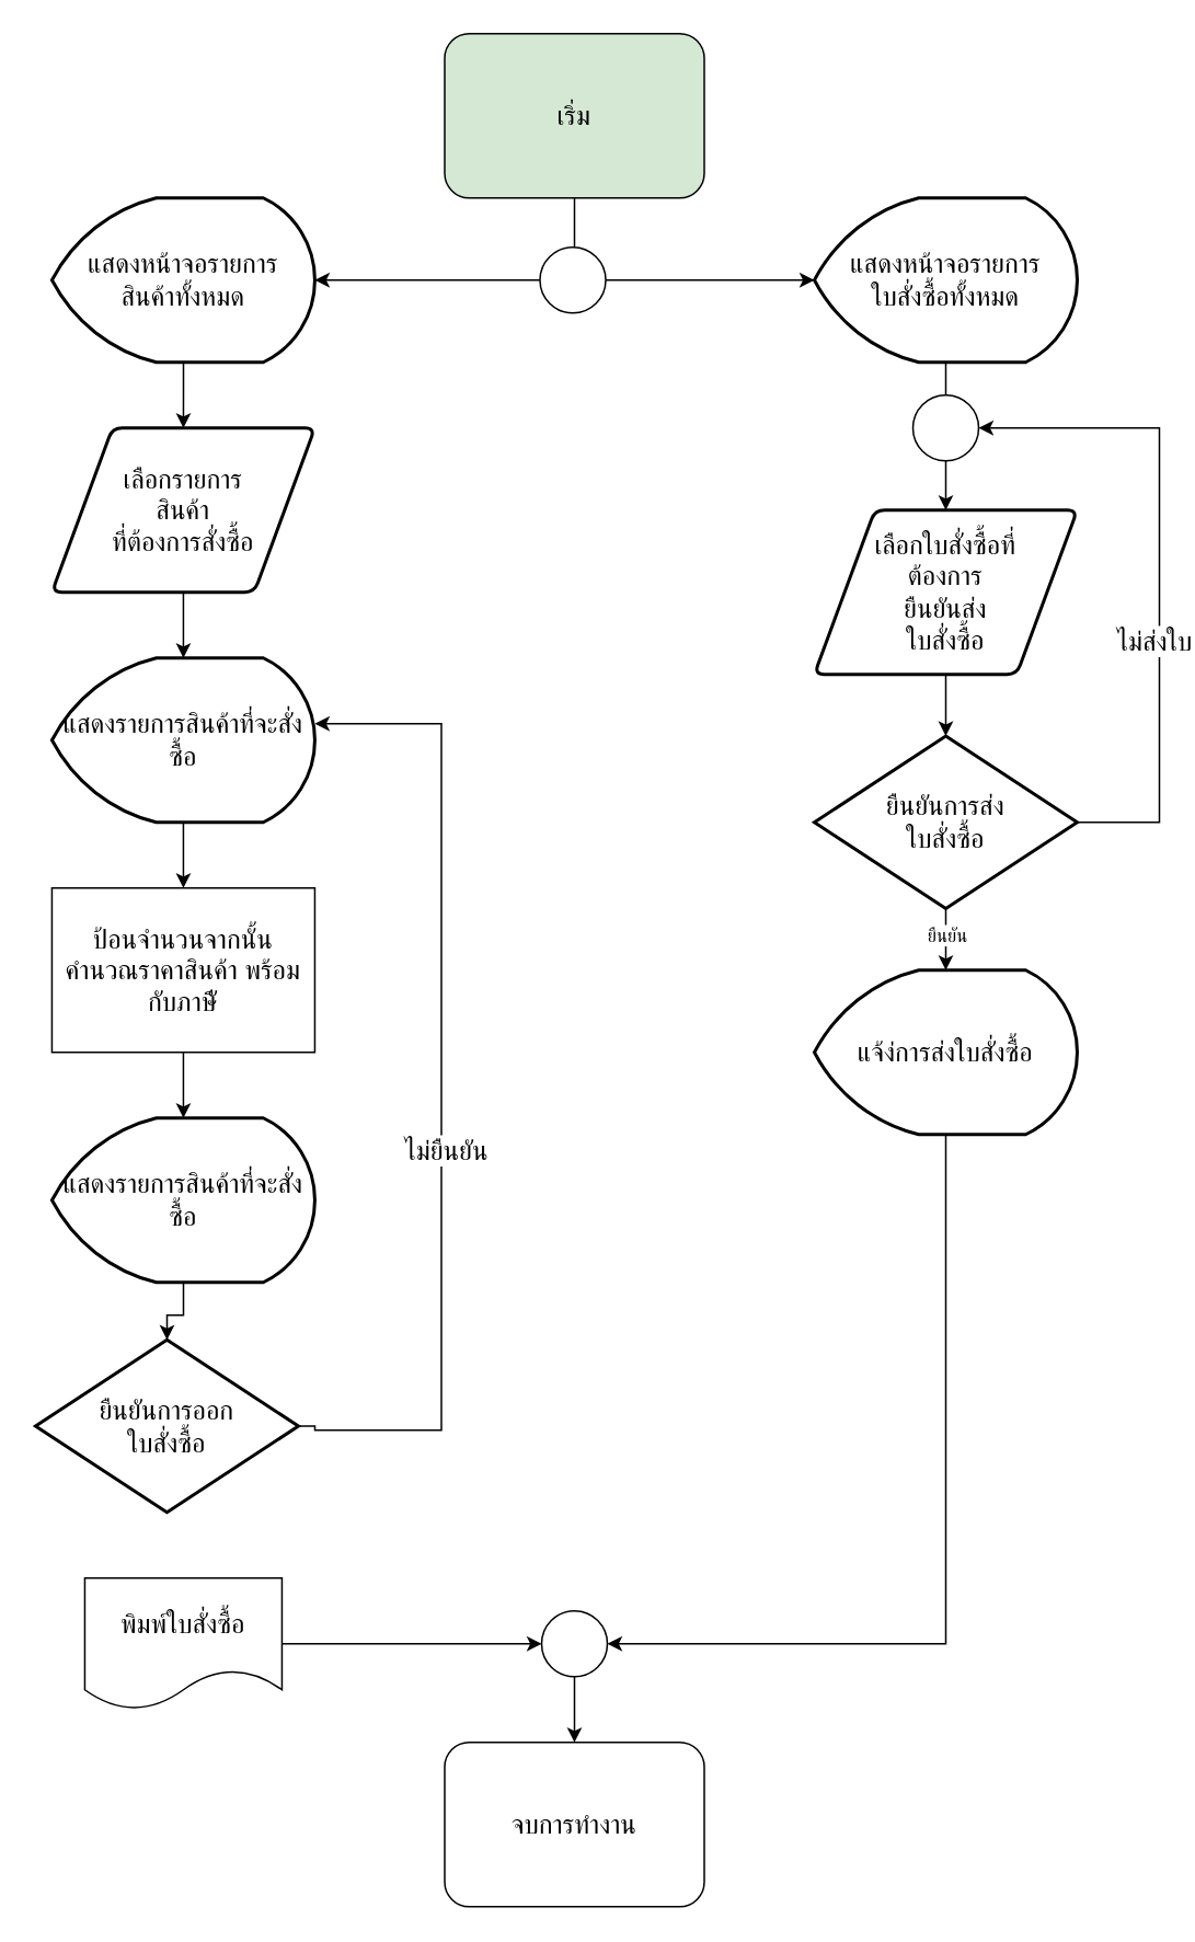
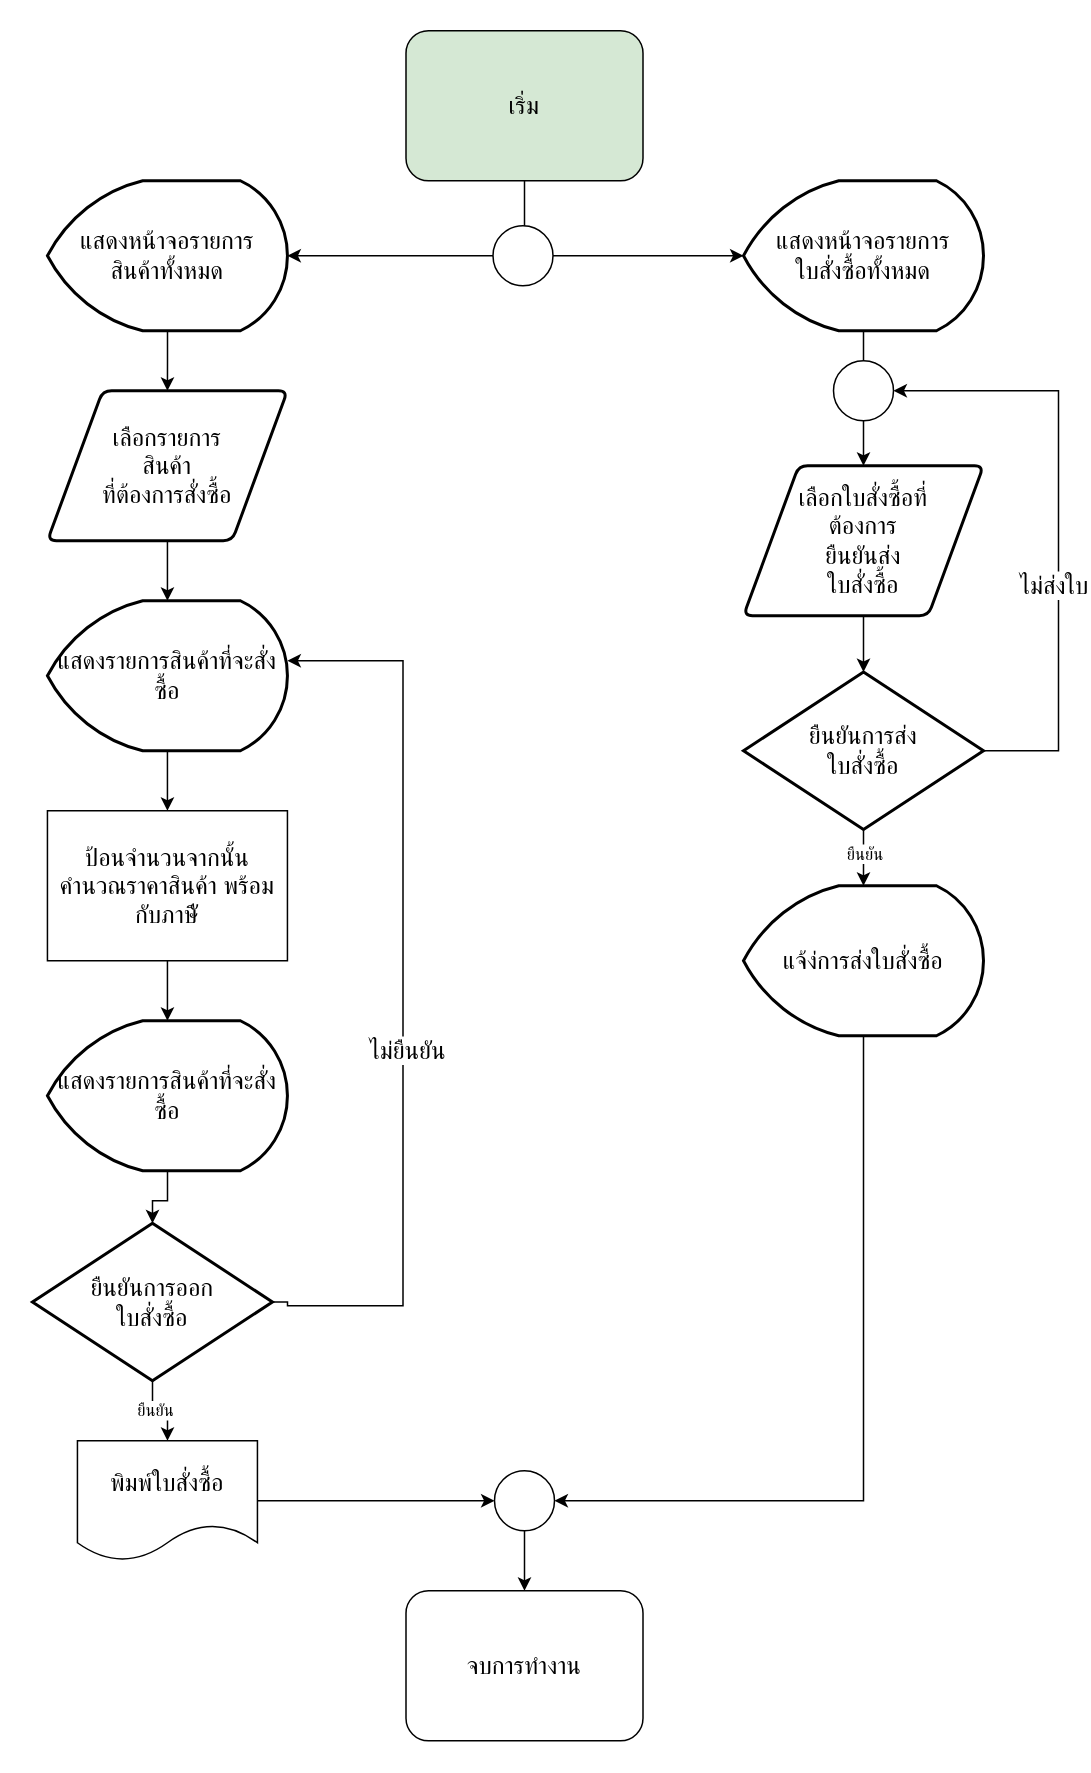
  <mxCell id="0" />
  <mxCell id="1" parent="0" />
  <mxCell id="2" value="" style="edgeStyle=orthogonalEdgeStyle;rounded=0;orthogonalLoop=1;jettySize=auto;html=1;fontSize=16;" parent="1" source="3" edge="1"><mxGeometry relative="1" as="geometry"><mxPoint x="349" y="170" as="targetPoint" /></mxGeometry></mxCell>
  <mxCell id="3" value="เริ่ม" style="rounded=1;whiteSpace=wrap;html=1;fontSize=16;glass=0;strokeWidth=1;shadow=0;fillColor=#d5e8d4;" parent="1" vertex="1"><mxGeometry x="270" y="20" width="158" height="100" as="geometry" /></mxCell>
  <mxCell id="4" value="" style="edgeStyle=orthogonalEdgeStyle;rounded=0;orthogonalLoop=1;jettySize=auto;html=1;fontSize=16;" parent="1" source="6" target="8" edge="1"><mxGeometry relative="1" as="geometry" /></mxCell>
  <mxCell id="5" value="" style="edgeStyle=orthogonalEdgeStyle;rounded=0;orthogonalLoop=1;jettySize=auto;html=1;fontSize=16;" parent="1" source="6" target="26" edge="1"><mxGeometry relative="1" as="geometry" /></mxCell>
  <mxCell id="6" value="" style="ellipse;whiteSpace=wrap;html=1;aspect=fixed;fontSize=16;" parent="1" vertex="1"><mxGeometry x="328" y="150" width="40" height="40" as="geometry" /></mxCell>
  <mxCell id="7" value="" style="edgeStyle=orthogonalEdgeStyle;rounded=0;orthogonalLoop=1;jettySize=auto;html=1;fontSize=16;" parent="1" source="8" edge="1"><mxGeometry relative="1" as="geometry"><mxPoint x="110.96" y="260" as="targetPoint" /></mxGeometry></mxCell>
  <mxCell id="8" value="แสดงหน้าจอรายการ&lt;br style=&quot;font-size: 16px;&quot;&gt;สินค้าทั้งหมด" style="strokeWidth=2;html=1;shape=mxgraph.flowchart.display;whiteSpace=wrap;fontSize=16;" parent="1" vertex="1"><mxGeometry x="30.96" y="120" width="160" height="100" as="geometry" /></mxCell>
  <mxCell id="9" value="" style="edgeStyle=orthogonalEdgeStyle;rounded=0;orthogonalLoop=1;jettySize=auto;html=1;fontSize=16;" parent="1" source="10" target="12" edge="1"><mxGeometry relative="1" as="geometry" /></mxCell>
  <mxCell id="10" value="เลือกรายการ&lt;br style=&quot;font-size: 16px;&quot;&gt;สินค้า&lt;br style=&quot;font-size: 16px;&quot;&gt;ที่ต้องการสั่งซื้อ" style="shape=parallelogram;html=1;strokeWidth=2;perimeter=parallelogramPerimeter;whiteSpace=wrap;rounded=1;arcSize=12;size=0.23;fontSize=16;" parent="1" vertex="1"><mxGeometry x="30.96" y="260" width="160" height="100" as="geometry" /></mxCell>
  <mxCell id="11" value="" style="edgeStyle=orthogonalEdgeStyle;rounded=0;orthogonalLoop=1;jettySize=auto;html=1;fontSize=16;" parent="1" source="12" target="14" edge="1"><mxGeometry relative="1" as="geometry" /></mxCell>
  <mxCell id="12" value="แสดงรายการสินค้าที่จะสั่งซื้อ" style="strokeWidth=2;html=1;shape=mxgraph.flowchart.display;whiteSpace=wrap;fontSize=16;" parent="1" vertex="1"><mxGeometry x="30.96" y="400" width="160" height="100" as="geometry" /></mxCell>
  <mxCell id="13" value="" style="edgeStyle=orthogonalEdgeStyle;rounded=0;orthogonalLoop=1;jettySize=auto;html=1;fontSize=16;" parent="1" source="14" target="18" edge="1"><mxGeometry relative="1" as="geometry" /></mxCell>
  <mxCell id="14" value="ป้อนจำนวนจากนั้น&lt;br style=&quot;font-size: 16px;&quot;&gt;คำนวณราคาสินค้า พร้อมกับภาษัี&lt;br style=&quot;font-size: 16px;&quot;&gt;" style="rounded=0;whiteSpace=wrap;html=1;fontSize=16;" parent="1" vertex="1"><mxGeometry x="30.96" y="540" width="160" height="100" as="geometry" /></mxCell>
  <mxCell id="15" value="" style="edgeStyle=orthogonalEdgeStyle;rounded=0;orthogonalLoop=1;jettySize=auto;html=1;fontSize=16;" parent="1" source="18" target="21" edge="1"><mxGeometry relative="1" as="geometry" /></mxCell>
  <mxCell id="16" style="edgeStyle=orthogonalEdgeStyle;rounded=0;orthogonalLoop=1;jettySize=auto;html=1;exitX=1;exitY=0.5;exitDx=0;exitDy=0;exitPerimeter=0;entryX=1;entryY=0.4;entryDx=0;entryDy=0;entryPerimeter=0;fontSize=16;" parent="1" source="21" target="12" edge="1"><mxGeometry relative="1" as="geometry"><Array as="points"><mxPoint x="190.96" y="870" /><mxPoint x="267.96" y="870" /><mxPoint x="267.96" y="440" /></Array></mxGeometry></mxCell>
  <mxCell id="17" value="ไม่ยืนยัน" style="edgeLabel;html=1;align=center;verticalAlign=middle;resizable=0;points=[];fontSize=16;" parent="16" vertex="1" connectable="0"><mxGeometry x="-0.128" y="-2" relative="1" as="geometry"><mxPoint as="offset" /></mxGeometry></mxCell>
  <mxCell id="18" value="แสดงรายการสินค้าที่จะสั่งซื้อ" style="strokeWidth=2;html=1;shape=mxgraph.flowchart.display;whiteSpace=wrap;fontSize=16;" parent="1" vertex="1"><mxGeometry x="30.96" y="680" width="160" height="100" as="geometry" /></mxCell>
+ <mxCell id="19" value="" style="edgeStyle=orthogonalEdgeStyle;rounded=0;orthogonalLoop=1;jettySize=auto;html=1;fontSize=16;" parent="1" source="21" target="23" edge="1"><mxGeometry relative="1" as="geometry" /></mxCell>
+ <mxCell id="20" value="ยืนยัน" style="edgeLabel;html=1;align=center;verticalAlign=middle;resizable=0;points=[];" vertex="1" connectable="0" parent="19"><mxGeometry x="-0.252" y="1" relative="1" as="geometry"><mxPoint as="offset" /></mxGeometry></mxCell>
  <mxCell id="21" value="ยืนยันการออก&lt;br style=&quot;font-size: 16px;&quot;&gt;ใบสั่งซื้อ" style="strokeWidth=2;html=1;shape=mxgraph.flowchart.decision;whiteSpace=wrap;rounded=0;fontSize=16;" parent="1" vertex="1"><mxGeometry x="20.96" y="815" width="160" height="105" as="geometry" /></mxCell>
  <mxCell id="22" value="" style="edgeStyle=orthogonalEdgeStyle;rounded=0;orthogonalLoop=1;jettySize=auto;html=1;fontSize=16;" parent="1" source="23" target="39" edge="1"><mxGeometry relative="1" as="geometry" /></mxCell>
  <mxCell id="23" value="พิมพ์ใบสั่งซื้อ" style="shape=document;whiteSpace=wrap;html=1;boundedLbl=1;fontSize=16;" parent="1" vertex="1"><mxGeometry x="50.96" y="960" width="120" height="80" as="geometry" /></mxCell>
  <mxCell id="24" value="จบการทำงาน" style="rounded=1;whiteSpace=wrap;html=1;fontSize=16;glass=0;strokeWidth=1;shadow=0;" parent="1" vertex="1"><mxGeometry x="270" y="1060" width="158" height="100" as="geometry" /></mxCell>
  <mxCell id="25" value="" style="edgeStyle=orthogonalEdgeStyle;rounded=0;orthogonalLoop=1;jettySize=auto;html=1;fontSize=16;startArrow=none;" parent="1" source="35" target="28" edge="1"><mxGeometry relative="1" as="geometry" /></mxCell>
  <mxCell id="26" value="แสดงหน้าจอรายการ&lt;br style=&quot;font-size: 16px;&quot;&gt;ใบสั่งซื้อทั้งหมด" style="strokeWidth=2;html=1;shape=mxgraph.flowchart.display;whiteSpace=wrap;fontSize=16;" parent="1" vertex="1"><mxGeometry x="495" y="120" width="160" height="100" as="geometry" /></mxCell>
  <mxCell id="27" value="" style="edgeStyle=orthogonalEdgeStyle;rounded=0;orthogonalLoop=1;jettySize=auto;html=1;fontSize=16;" parent="1" source="28" target="33" edge="1"><mxGeometry relative="1" as="geometry" /></mxCell>
  <mxCell id="28" value="เลือกใบสั่งซื้อที่&lt;br&gt;ต้องการ&lt;br&gt;ยืนยันส่ง&lt;br&gt;ใบสั่งซื้อ" style="shape=parallelogram;html=1;strokeWidth=2;perimeter=parallelogramPerimeter;whiteSpace=wrap;rounded=1;arcSize=12;size=0.23;fontSize=16;" parent="1" vertex="1"><mxGeometry x="495" y="310" width="160" height="100" as="geometry" /></mxCell>
  <mxCell id="29" style="edgeStyle=orthogonalEdgeStyle;rounded=0;orthogonalLoop=1;jettySize=auto;html=1;exitX=1;exitY=0.5;exitDx=0;exitDy=0;exitPerimeter=0;entryX=1;entryY=0.5;entryDx=0;entryDy=0;fontSize=16;" parent="1" source="33" target="35" edge="1"><mxGeometry relative="1" as="geometry"><Array as="points"><mxPoint x="705" y="500" /><mxPoint x="705" y="260" /></Array></mxGeometry></mxCell>
  <mxCell id="30" value="ไม่ส่งใบ" style="edgeLabel;html=1;align=center;verticalAlign=middle;resizable=0;points=[];fontSize=16;" parent="29" vertex="1" connectable="0"><mxGeometry x="-0.194" y="4" relative="1" as="geometry"><mxPoint as="offset" /></mxGeometry></mxCell>
  <mxCell id="31" value="" style="edgeStyle=orthogonalEdgeStyle;rounded=0;orthogonalLoop=1;jettySize=auto;html=1;fontSize=16;" parent="1" source="33" target="37" edge="1"><mxGeometry relative="1" as="geometry" /></mxCell>
  <mxCell id="32" value="ยืนยัน" style="edgeLabel;html=1;align=center;verticalAlign=middle;resizable=0;points=[];" vertex="1" connectable="0" parent="31"><mxGeometry x="-0.27" relative="1" as="geometry"><mxPoint as="offset" /></mxGeometry></mxCell>
  <mxCell id="33" value="ยืนยันการส่ง&lt;br style=&quot;font-size: 16px;&quot;&gt;ใบสั่งซื้อ" style="strokeWidth=2;html=1;shape=mxgraph.flowchart.decision;whiteSpace=wrap;rounded=0;fontSize=16;" parent="1" vertex="1"><mxGeometry x="495" y="447.5" width="160" height="105" as="geometry" /></mxCell>
  <mxCell id="34" value="" style="edgeStyle=orthogonalEdgeStyle;rounded=0;orthogonalLoop=1;jettySize=auto;html=1;fontSize=16;endArrow=none;" parent="1" source="26" target="35" edge="1"><mxGeometry relative="1" as="geometry"><mxPoint x="575" y="220" as="sourcePoint" /><mxPoint x="575" y="310" as="targetPoint" /></mxGeometry></mxCell>
  <mxCell id="35" value="" style="ellipse;whiteSpace=wrap;html=1;aspect=fixed;fontSize=16;" parent="1" vertex="1"><mxGeometry x="555" y="240" width="40" height="40" as="geometry" /></mxCell>
  <mxCell id="36" style="edgeStyle=orthogonalEdgeStyle;rounded=0;orthogonalLoop=1;jettySize=auto;html=1;exitX=0.5;exitY=1;exitDx=0;exitDy=0;exitPerimeter=0;entryX=1;entryY=0.5;entryDx=0;entryDy=0;fontSize=16;" parent="1" source="37" target="39" edge="1"><mxGeometry relative="1" as="geometry" /></mxCell>
  <mxCell id="37" value="แจ้ง่การส่งใบสั่งซื้อ" style="strokeWidth=2;html=1;shape=mxgraph.flowchart.display;whiteSpace=wrap;fontSize=16;" parent="1" vertex="1"><mxGeometry x="495" y="590" width="160" height="100" as="geometry" /></mxCell>
  <mxCell id="38" value="" style="edgeStyle=orthogonalEdgeStyle;rounded=0;orthogonalLoop=1;jettySize=auto;html=1;fontSize=16;" parent="1" source="39" target="24" edge="1"><mxGeometry relative="1" as="geometry" /></mxCell>
  <mxCell id="39" value="" style="ellipse;whiteSpace=wrap;html=1;aspect=fixed;fontSize=16;" parent="1" vertex="1"><mxGeometry x="329" y="980" width="40" height="40" as="geometry" /></mxCell>
